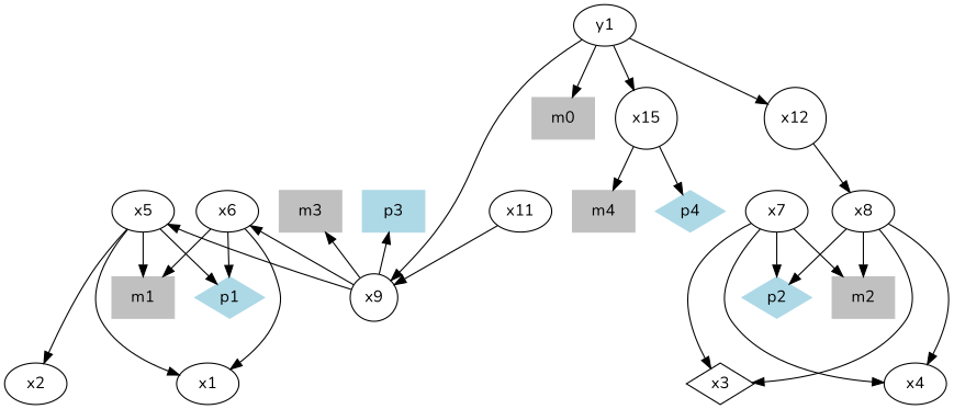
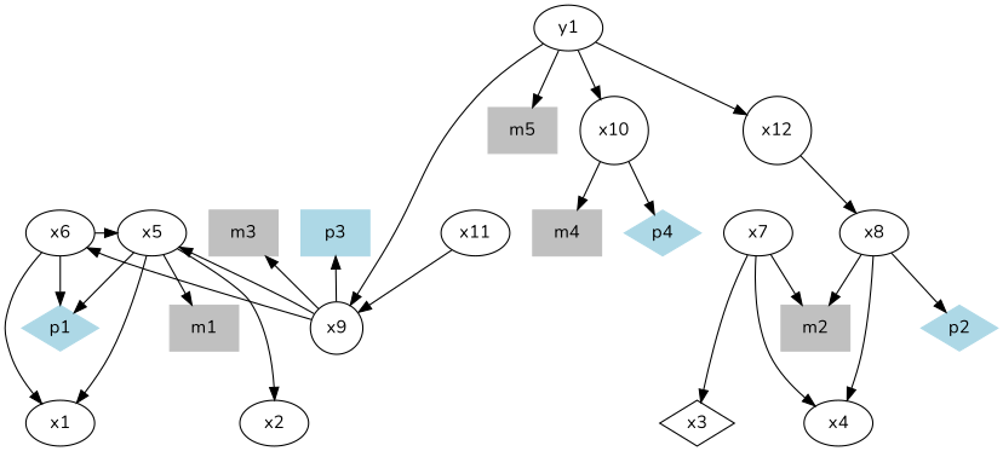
  digraph {
    fontname=Nunito
    node [fontname=Nunito]
    edge [fontname=Nunito]
    x1
    x2
    x3 [shape=diamond]
    x4
    y1
    m3 [color=grey shape=box style=filled]
    p3 [color=lightblue shape=box style=filled]
    x11
    x5
    x6
    x7
    x8
-   m5 [color=grey shape=box style=filled label=m0]
+   m5 [color=grey shape=box style=filled]
    x9 [shape=circle]
-   x10 [shape=circle label=x15]
+   x10 [shape=circle]
    x12 [shape=circle]
    m1 [color=grey shape=box style=filled]
    p1 [color=lightblue shape=diamond style=filled]
    m2 [color=grey shape=box style=filled]
    p2 [color=lightblue shape=diamond style=filled]
    m4 [color=grey shape=box style=filled]
    p4 [color=lightblue shape=diamond style=filled]
    subgraph sub_1 {
      rank=sink
      x1
      x2
      x3
      x4
    }
    subgraph sub_2 {
      rank=source
      y1
    }
    subgraph sub_3 {
      rank=same
      m3
      p3
      x11
      x5
      x6
      x7
      x8
    }
    y1 -> m5
    y1 -> x9
    y1 -> x10
    y1 -> x12
    x11 -> x9
    x5 -> x1
    x5 -> x2
    x5 -> m1
    x5 -> p1
    x6 -> x1
-   x6 -> m1
+   x6 -> x5
    x6 -> p1
    x7 -> x3
    x7 -> x4
    x7 -> m2
-   x7 -> p2
-   x8 -> x3
    x8 -> x4
    x8 -> m2
    x8 -> p2
    x9 -> m3
    x9 -> p3
    x9 -> x5
    x9 -> x6
    x10 -> m4
    x10 -> p4
    x12 -> x8
  }
